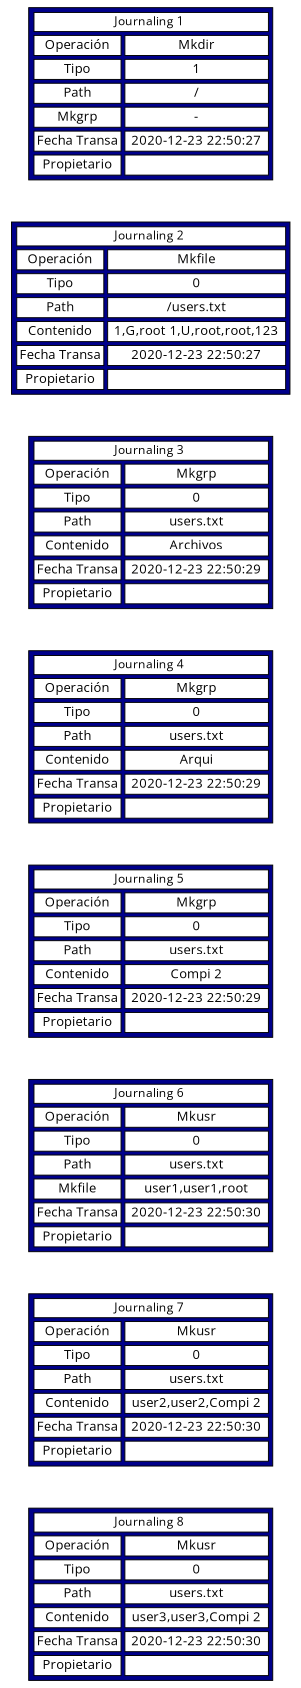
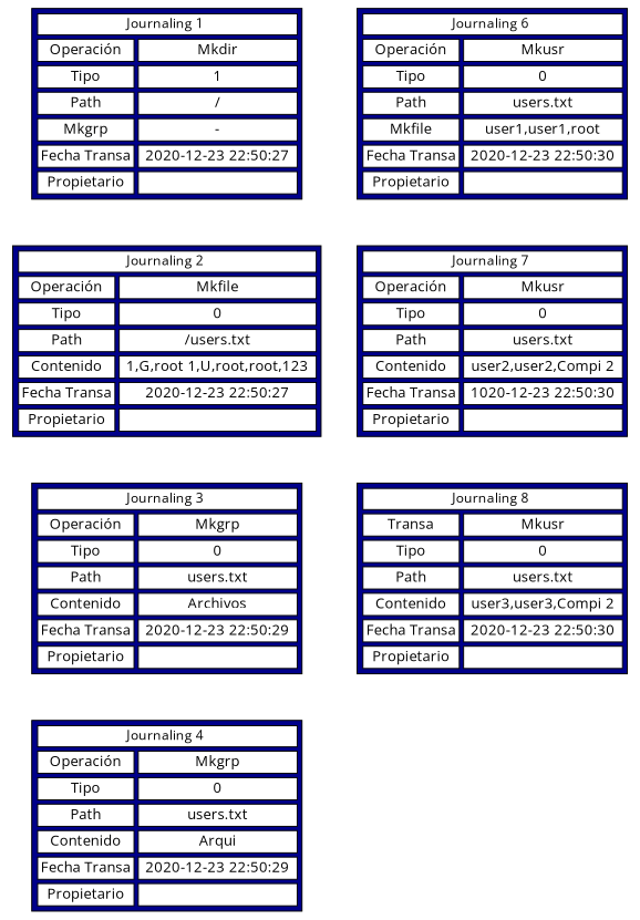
  digraph {
    fontname="Open Sans"
    node [fontname="Open Sans" shape=plaintext]
    edge [fontname="Open Sans" style=invis]
    n1 [label=< 	<TABLE BORDER="1"  cellpadding="2"   CELLBORDER="1" CELLSPACING="4" BGCOLOR="blue4" color = 'black'>                	<TR>  	   <TD bgcolor='white' colspan="2"><font color='black' point-size='13'>Journaling 1 </font></TD>    	</TR>    	<TR> 	   <TD  bgcolor='white' > Operación </TD> 	   <TD  bgcolor='white'> Mkdir </TD>    	</TR>    	<TR> 	   <TD  bgcolor='white' > Tipo </TD> 	   <TD  bgcolor='white' > 1 </TD>    	</TR>    	<TR> 	   <TD  bgcolor='white' > Path </TD> 	   <TD  bgcolor='white' > / </TD>    	</TR>    	<TR> 	   <TD  bgcolor='white' > Mkgrp </TD> 	   <TD  bgcolor='white' > - </TD>    	</TR>    	<TR> 	   <TD  bgcolor='white' >Fecha Transa</TD> 	   <TD  bgcolor='white' > 2020-12-23 22:50:27 </TD>    	</TR>    	<TR> 	   <TD  bgcolor='white' >Propietario</TD> 	   <TD  bgcolor='white' >  </TD>    	</TR>  	</TABLE> 	>]
    n2 [label=< 	<TABLE BORDER="1"  cellpadding="2"   CELLBORDER="1" CELLSPACING="4" BGCOLOR="blue4" color = 'black'>                	<TR>  	   <TD bgcolor='white' colspan="2"><font color='black' point-size='13'>Journaling 2 </font></TD>    	</TR>    	<TR> 	   <TD  bgcolor='white' > Operación </TD> 	   <TD  bgcolor='white'> Mkfile </TD>    	</TR>    	<TR> 	   <TD  bgcolor='white' > Tipo </TD> 	   <TD  bgcolor='white' > 0 </TD>    	</TR>    	<TR> 	   <TD  bgcolor='white' > Path </TD> 	   <TD  bgcolor='white' > /users.txt </TD>    	</TR>    	<TR> 	   <TD  bgcolor='white' > Contenido </TD> 	   <TD  bgcolor='white' > 1,G,root 1,U,root,root,123 </TD>    	</TR>    	<TR> 	   <TD  bgcolor='white' >Fecha Transa</TD> 	   <TD  bgcolor='white' > 2020-12-23 22:50:27 </TD>    	</TR>    	<TR> 	   <TD  bgcolor='white' >Propietario</TD> 	   <TD  bgcolor='white' >  </TD>    	</TR>  	</TABLE> 	>]
    n3 [label=< 	<TABLE BORDER="1"  cellpadding="2"   CELLBORDER="1" CELLSPACING="4" BGCOLOR="blue4" color = 'black'>                	<TR>  	   <TD bgcolor='white' colspan="2"><font color='black' point-size='13'>Journaling 3 </font></TD>    	</TR>    	<TR> 	   <TD  bgcolor='white' > Operación </TD> 	   <TD  bgcolor='white'> Mkgrp </TD>    	</TR>    	<TR> 	   <TD  bgcolor='white' > Tipo </TD> 	   <TD  bgcolor='white' > 0 </TD>    	</TR>    	<TR> 	   <TD  bgcolor='white' > Path </TD> 	   <TD  bgcolor='white' > users.txt </TD>    	</TR>    	<TR> 	   <TD  bgcolor='white' > Contenido </TD> 	   <TD  bgcolor='white' > Archivos </TD>    	</TR>    	<TR> 	   <TD  bgcolor='white' >Fecha Transa</TD> 	   <TD  bgcolor='white' > 2020-12-23 22:50:29 </TD>    	</TR>    	<TR> 	   <TD  bgcolor='white' >Propietario</TD> 	   <TD  bgcolor='white' >  </TD>    	</TR>  	</TABLE> 	>]
    n4 [label=< 	<TABLE BORDER="1"  cellpadding="2"   CELLBORDER="1" CELLSPACING="4" BGCOLOR="blue4" color = 'black'>                	<TR>  	   <TD bgcolor='white' colspan="2"><font color='black' point-size='13'>Journaling 4 </font></TD>    	</TR>    	<TR> 	   <TD  bgcolor='white' > Operación </TD> 	   <TD  bgcolor='white'> Mkgrp </TD>    	</TR>    	<TR> 	   <TD  bgcolor='white' > Tipo </TD> 	   <TD  bgcolor='white' > 0 </TD>    	</TR>    	<TR> 	   <TD  bgcolor='white' > Path </TD> 	   <TD  bgcolor='white' > users.txt </TD>    	</TR>    	<TR> 	   <TD  bgcolor='white' > Contenido </TD> 	   <TD  bgcolor='white' > Arqui </TD>    	</TR>    	<TR> 	   <TD  bgcolor='white' >Fecha Transa</TD> 	   <TD  bgcolor='white' > 2020-12-23 22:50:29 </TD>    	</TR>    	<TR> 	   <TD  bgcolor='white' >Propietario</TD> 	   <TD  bgcolor='white' >  </TD>    	</TR>  	</TABLE> 	>]
-   n5 [label=< 	<TABLE BORDER="1"  cellpadding="2"   CELLBORDER="1" CELLSPACING="4" BGCOLOR="blue4" color = 'black'>                	<TR>  	   <TD bgcolor='white' colspan="2"><font color='black' point-size='13'>Journaling 5 </font></TD>    	</TR>    	<TR> 	   <TD  bgcolor='white' > Operación </TD> 	   <TD  bgcolor='white'> Mkgrp </TD>    	</TR>    	<TR> 	   <TD  bgcolor='white' > Tipo </TD> 	   <TD  bgcolor='white' > 0 </TD>    	</TR>    	<TR> 	   <TD  bgcolor='white' > Path </TD> 	   <TD  bgcolor='white' > users.txt </TD>    	</TR>    	<TR> 	   <TD  bgcolor='white' > Contenido </TD> 	   <TD  bgcolor='white' > Compi 2 </TD>    	</TR>    	<TR> 	   <TD  bgcolor='white' >Fecha Transa</TD> 	   <TD  bgcolor='white' > 2020-12-23 22:50:29 </TD>    	</TR>    	<TR> 	   <TD  bgcolor='white' >Propietario</TD> 	   <TD  bgcolor='white' >  </TD>    	</TR>  	</TABLE> 	>]
    n6 [label=< 	<TABLE BORDER="1"  cellpadding="2"   CELLBORDER="1" CELLSPACING="4" BGCOLOR="blue4" color = 'black'>                	<TR>  	   <TD bgcolor='white' colspan="2"><font color='black' point-size='13'>Journaling 6 </font></TD>    	</TR>    	<TR> 	   <TD  bgcolor='white' > Operación </TD> 	   <TD  bgcolor='white'> Mkusr </TD>    	</TR>    	<TR> 	   <TD  bgcolor='white' > Tipo </TD> 	   <TD  bgcolor='white' > 0 </TD>    	</TR>    	<TR> 	   <TD  bgcolor='white' > Path </TD> 	   <TD  bgcolor='white' > users.txt </TD>    	</TR>    	<TR> 	   <TD  bgcolor='white' > Mkfile </TD> 	   <TD  bgcolor='white' > user1,user1,root </TD>    	</TR>    	<TR> 	   <TD  bgcolor='white' >Fecha Transa</TD> 	   <TD  bgcolor='white' > 2020-12-23 22:50:30 </TD>    	</TR>    	<TR> 	   <TD  bgcolor='white' >Propietario</TD> 	   <TD  bgcolor='white' >  </TD>    	</TR>  	</TABLE> 	>]
-   n7 [label=< 	<TABLE BORDER="1"  cellpadding="2"   CELLBORDER="1" CELLSPACING="4" BGCOLOR="blue4" color = 'black'>                	<TR>  	   <TD bgcolor='white' colspan="2"><font color='black' point-size='13'>Journaling 7 </font></TD>    	</TR>    	<TR> 	   <TD  bgcolor='white' > Operación </TD> 	   <TD  bgcolor='white'> Mkusr </TD>    	</TR>    	<TR> 	   <TD  bgcolor='white' > Tipo </TD> 	   <TD  bgcolor='white' > 0 </TD>    	</TR>    	<TR> 	   <TD  bgcolor='white' > Path </TD> 	   <TD  bgcolor='white' > users.txt </TD>    	</TR>    	<TR> 	   <TD  bgcolor='white' > Contenido </TD> 	   <TD  bgcolor='white' > user2,user2,Compi 2 </TD>    	</TR>    	<TR> 	   <TD  bgcolor='white' >Fecha Transa</TD> 	   <TD  bgcolor='white' > 2020-12-23 22:50:30 </TD>    	</TR>    	<TR> 	   <TD  bgcolor='white' >Propietario</TD> 	   <TD  bgcolor='white' >  </TD>    	</TR>  	</TABLE> 	>]
-   n8 [label=< 	<TABLE BORDER="1"  cellpadding="2"   CELLBORDER="1" CELLSPACING="4" BGCOLOR="blue4" color = 'black'>                	<TR>  	   <TD bgcolor='white' colspan="2"><font color='black' point-size='13'>Journaling 8 </font></TD>    	</TR>    	<TR> 	   <TD  bgcolor='white' > Operación </TD> 	   <TD  bgcolor='white'> Mkusr </TD>    	</TR>    	<TR> 	   <TD  bgcolor='white' > Tipo </TD> 	   <TD  bgcolor='white' > 0 </TD>    	</TR>    	<TR> 	   <TD  bgcolor='white' > Path </TD> 	   <TD  bgcolor='white' > users.txt </TD>    	</TR>    	<TR> 	   <TD  bgcolor='white' > Contenido </TD> 	   <TD  bgcolor='white' > user3,user3,Compi 2 </TD>    	</TR>    	<TR> 	   <TD  bgcolor='white' >Fecha Transa</TD> 	   <TD  bgcolor='white' > 2020-12-23 22:50:30 </TD>    	</TR>    	<TR> 	   <TD  bgcolor='white' >Propietario</TD> 	   <TD  bgcolor='white' >  </TD>    	</TR>  	</TABLE> 	>]
+   n7 [label=< 	<TABLE BORDER="1"  cellpadding="2"   CELLBORDER="1" CELLSPACING="4" BGCOLOR="blue4" color = 'black'>                	<TR>  	   <TD bgcolor='white' colspan="2"><font color='black' point-size='13'>Journaling 7 </font></TD>    	</TR>    	<TR> 	   <TD  bgcolor='white' > Operación </TD> 	   <TD  bgcolor='white'> Mkusr </TD>    	</TR>    	<TR> 	   <TD  bgcolor='white' > Tipo </TD> 	   <TD  bgcolor='white' > 0 </TD>    	</TR>    	<TR> 	   <TD  bgcolor='white' > Path </TD> 	   <TD  bgcolor='white' > users.txt </TD>    	</TR>    	<TR> 	   <TD  bgcolor='white' > Contenido </TD> 	   <TD  bgcolor='white' > user2,user2,Compi 2 </TD>    	</TR>    	<TR> 	   <TD  bgcolor='white' >Fecha Transa</TD> 	   <TD  bgcolor='white' > 1020-12-23 22:50:30 </TD>    	</TR>    	<TR> 	   <TD  bgcolor='white' >Propietario</TD> 	   <TD  bgcolor='white' >  </TD>    	</TR>  	</TABLE> 	>]
+   n8 [label=< 	<TABLE BORDER="1"  cellpadding="2"   CELLBORDER="1" CELLSPACING="4" BGCOLOR="blue4" color = 'black'>                	<TR>  	   <TD bgcolor='white' colspan="2"><font color='black' point-size='13'>Journaling 8 </font></TD>    	</TR>    	<TR> 	   <TD  bgcolor='white' > Transa </TD> 	   <TD  bgcolor='white'> Mkusr </TD>    	</TR>    	<TR> 	   <TD  bgcolor='white' > Tipo </TD> 	   <TD  bgcolor='white' > 0 </TD>    	</TR>    	<TR> 	   <TD  bgcolor='white' > Path </TD> 	   <TD  bgcolor='white' > users.txt </TD>    	</TR>    	<TR> 	   <TD  bgcolor='white' > Contenido </TD> 	   <TD  bgcolor='white' > user3,user3,Compi 2 </TD>    	</TR>    	<TR> 	   <TD  bgcolor='white' >Fecha Transa</TD> 	   <TD  bgcolor='white' > 2020-12-23 22:50:30 </TD>    	</TR>    	<TR> 	   <TD  bgcolor='white' >Propietario</TD> 	   <TD  bgcolor='white' >  </TD>    	</TR>  	</TABLE> 	>]
    n1 -> n2
    n2 -> n3
    n3 -> n4
-   n4 -> n5
-   n5 -> n6
    n6 -> n7
    n7 -> n8
  }
